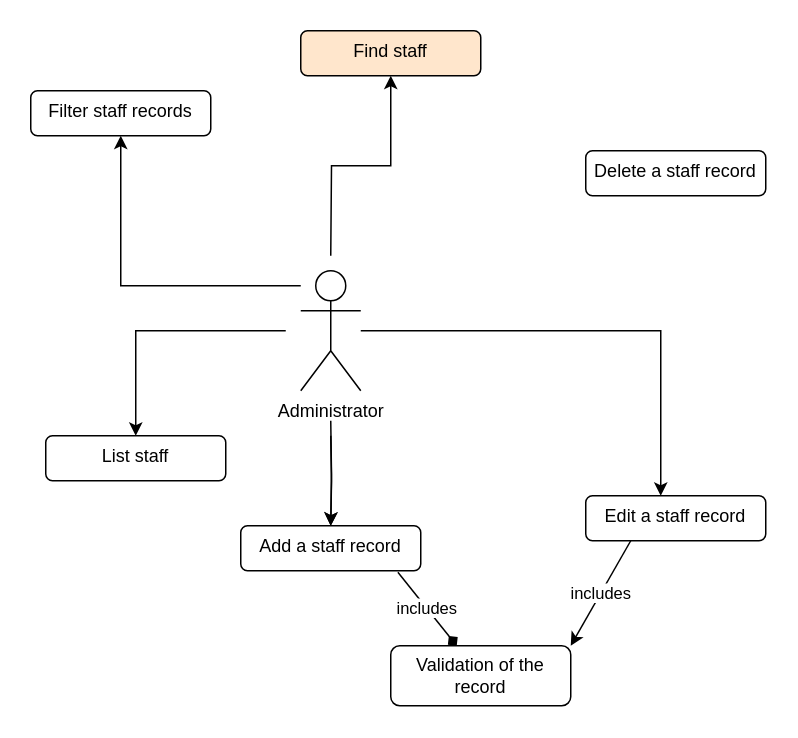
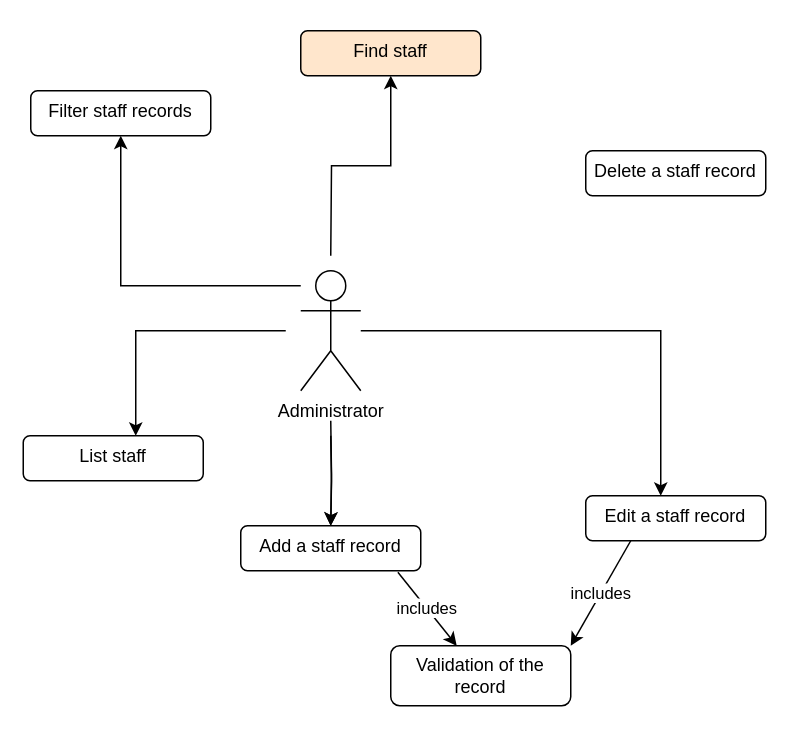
  <mxCell id="0" />
  <mxCell id="1" parent="0" />
  <mxCell id="2" value="" style="edgeStyle=orthogonalEdgeStyle;rounded=0;orthogonalLoop=1;jettySize=auto;html=1;" edge="1" parent="1" target="9"><mxGeometry relative="1" as="geometry"><mxPoint x="220" y="170" as="sourcePoint" /></mxGeometry></mxCell>
  <mxCell id="3" value="" style="edgeStyle=orthogonalEdgeStyle;rounded=0;orthogonalLoop=1;jettySize=auto;html=1;" edge="1" parent="1" target="10"><mxGeometry relative="1" as="geometry"><mxPoint x="190" y="220" as="sourcePoint" /><Array as="points"><mxPoint x="90" y="240" /><mxPoint x="90" y="240" /></Array></mxGeometry></mxCell>
  <mxCell id="4" value="" style="edgeStyle=orthogonalEdgeStyle;rounded=0;orthogonalLoop=1;jettySize=auto;html=1;" edge="1" parent="1" target="11"><mxGeometry relative="1" as="geometry"><mxPoint x="220" y="290" as="sourcePoint" /></mxGeometry></mxCell>
  <mxCell id="5" value="" style="edgeStyle=orthogonalEdgeStyle;rounded=0;orthogonalLoop=1;jettySize=auto;html=1;" edge="1" parent="1" source="8" target="13"><mxGeometry relative="1" as="geometry"><Array as="points"><mxPoint x="440" y="220" /></Array></mxGeometry></mxCell>
  <mxCell id="6" value="" style="edgeStyle=orthogonalEdgeStyle;rounded=0;orthogonalLoop=1;jettySize=auto;html=1;" edge="1" parent="1" source="8" target="14"><mxGeometry relative="1" as="geometry"><Array as="points"><mxPoint x="80" y="190" /></Array></mxGeometry></mxCell>
  <mxCell id="7" value="" style="edgeStyle=orthogonalEdgeStyle;rounded=0;orthogonalLoop=1;jettySize=auto;html=1;" edge="1" parent="1" target="11"><mxGeometry relative="1" as="geometry"><mxPoint x="220" y="280" as="sourcePoint" /></mxGeometry></mxCell>
  <mxCell id="8" value="Administrator" style="shape=umlActor;verticalLabelPosition=bottom;verticalAlign=top;html=1;outlineConnect=0;align=center;" vertex="1" parent="1"><mxGeometry x="200" y="180" width="40" height="80" as="geometry" /></mxCell>
  <mxCell id="9" value="Find staff" style="rounded=1;whiteSpace=wrap;html=1;verticalAlign=top;fillColor=#ffe6cc;" vertex="1" parent="1"><mxGeometry x="200" y="20" width="120" height="30" as="geometry" /></mxCell>
- <mxCell id="10" value="List staff" style="rounded=1;whiteSpace=wrap;html=1;verticalAlign=top;" vertex="1" parent="1"><mxGeometry x="30" y="290" width="120" height="30" as="geometry" /></mxCell>
+ <mxCell id="10" value="List staff" style="rounded=1;whiteSpace=wrap;html=1;verticalAlign=top;" vertex="1" parent="1"><mxGeometry x="15" y="290" width="120" height="30" as="geometry" /></mxCell>
  <mxCell id="11" value="Add a staff record" style="rounded=1;whiteSpace=wrap;html=1;verticalAlign=top;" vertex="1" parent="1"><mxGeometry x="160" y="350" width="120" height="30" as="geometry" /></mxCell>
  <mxCell id="12" value="Delete a staff record" style="rounded=1;whiteSpace=wrap;html=1;verticalAlign=top;" vertex="1" parent="1"><mxGeometry x="390" y="100" width="120" height="30" as="geometry" /></mxCell>
  <mxCell id="13" value="Edit a staff record" style="rounded=1;whiteSpace=wrap;html=1;verticalAlign=top;" vertex="1" parent="1"><mxGeometry x="390" y="330" width="120" height="30" as="geometry" /></mxCell>
  <mxCell id="14" value="Filter staff records" style="rounded=1;whiteSpace=wrap;html=1;verticalAlign=top;" vertex="1" parent="1"><mxGeometry x="20" y="60" width="120" height="30" as="geometry" /></mxCell>
- <mxCell id="15" value="includes" style="endArrow=diamond;html=1;rounded=0;exitX=0.873;exitY=1.033;exitDx=0;exitDy=0;exitPerimeter=0;" edge="1" parent="1" source="11" target="16"><mxGeometry relative="1" as="geometry"><mxPoint x="260" y="430" as="sourcePoint" /><mxPoint x="320" y="460" as="targetPoint" /></mxGeometry></mxCell>
+ <mxCell id="15" value="includes" style="endArrow=classic;html=1;rounded=0;exitX=0.873;exitY=1.033;exitDx=0;exitDy=0;exitPerimeter=0;" edge="1" parent="1" source="11" target="16"><mxGeometry relative="1" as="geometry"><mxPoint x="260" y="430" as="sourcePoint" /><mxPoint x="320" y="460" as="targetPoint" /></mxGeometry></mxCell>
  <mxCell id="16" value="Validation of the record" style="rounded=1;whiteSpace=wrap;html=1;" vertex="1" parent="1"><mxGeometry x="260" y="430" width="120" height="40" as="geometry" /></mxCell>
  <mxCell id="17" value="includes" style="endArrow=classic;html=1;rounded=0;entryX=1;entryY=0;entryDx=0;entryDy=0;exitX=0.25;exitY=1;exitDx=0;exitDy=0;" edge="1" parent="1"><mxGeometry relative="1" as="geometry"><mxPoint x="420" y="360" as="sourcePoint" /><mxPoint x="380" y="430" as="targetPoint" /></mxGeometry></mxCell>
